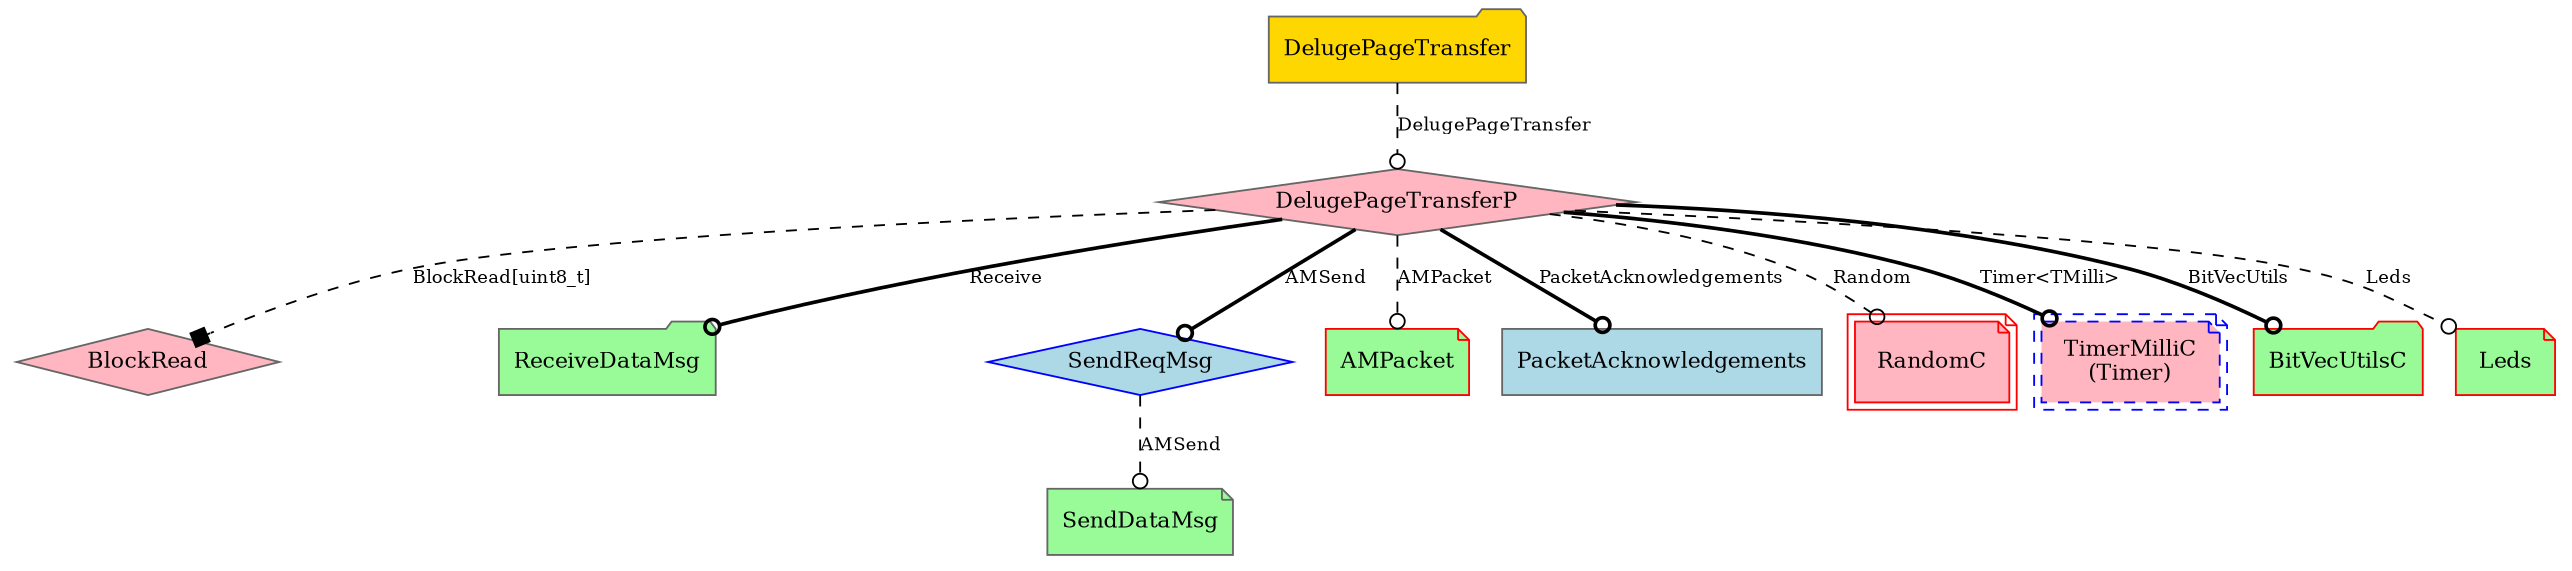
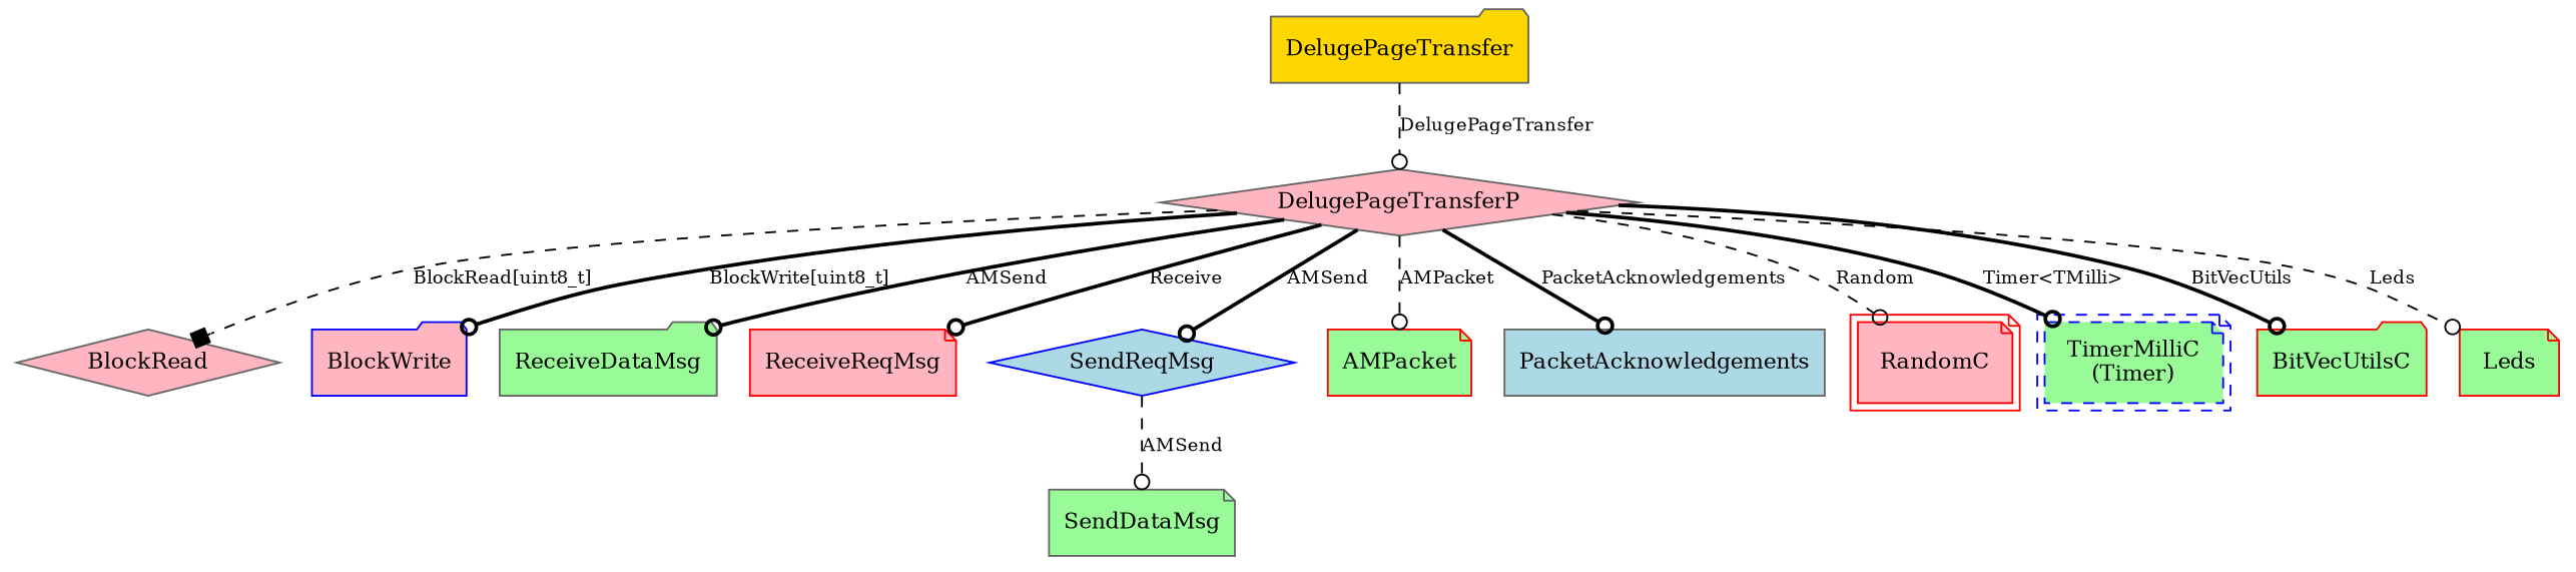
  digraph {
    node [color=gray40 fillcolor=lightpink fontsize=12 shape=note style=filled]
    edge [arrowhead=odot fontsize=10 style=bold]
    n1 [fillcolor=gold label=DelugePageTransfer shape=folder]
    DelugePageTransferP [shape=diamond]
    n3 [label=BlockRead shape=diamond]
+   n4 [color=blue label=BlockWrite shape=folder]
    n5 [fillcolor=palegreen label=ReceiveDataMsg shape=folder]
+   n6 [color=red label=ReceiveReqMsg]
    n7 [color=blue fillcolor=lightblue label=SendReqMsg shape=diamond]
    n8 [color=red fillcolor=palegreen label=AMPacket]
    n9 [fillcolor=lightblue label=PacketAcknowledgements shape=box]
    RandomC [color=red peripheries=2]
-   n11 [color=blue label="TimerMilliC\n(Timer)" peripheries=2 style="dashed,filled"]
+   n11 [color=blue fillcolor=palegreen label="TimerMilliC\n(Timer)" peripheries=2 style="dashed,filled"]
    BitVecUtilsC [color=red fillcolor=palegreen shape=folder]
    n13 [color=red fillcolor=palegreen label=Leds]
    n14 [fillcolor=palegreen label=SendDataMsg]
    n1 -> DelugePageTransferP [label=DelugePageTransfer style=dashed]
    DelugePageTransferP -> n3 [arrowhead=box label="BlockRead[uint8_t]" style=dashed]
-   DelugePageTransferP -> n5 [label=Receive]
+   DelugePageTransferP -> n4 [label="BlockWrite[uint8_t]"]
+   DelugePageTransferP -> n5 [label=AMSend]
+   DelugePageTransferP -> n6 [label=Receive]
    DelugePageTransferP -> n7 [label=AMSend]
    DelugePageTransferP -> n8 [label=AMPacket style=dashed]
    DelugePageTransferP -> n9 [label=PacketAcknowledgements]
    DelugePageTransferP -> RandomC [label=Random style=dashed]
    DelugePageTransferP -> n11 [label="Timer<TMilli>"]
    DelugePageTransferP -> BitVecUtilsC [label=BitVecUtils]
    DelugePageTransferP -> n13 [label=Leds style=dashed]
    n7 -> n14 [label=AMSend style=dashed]
  }
